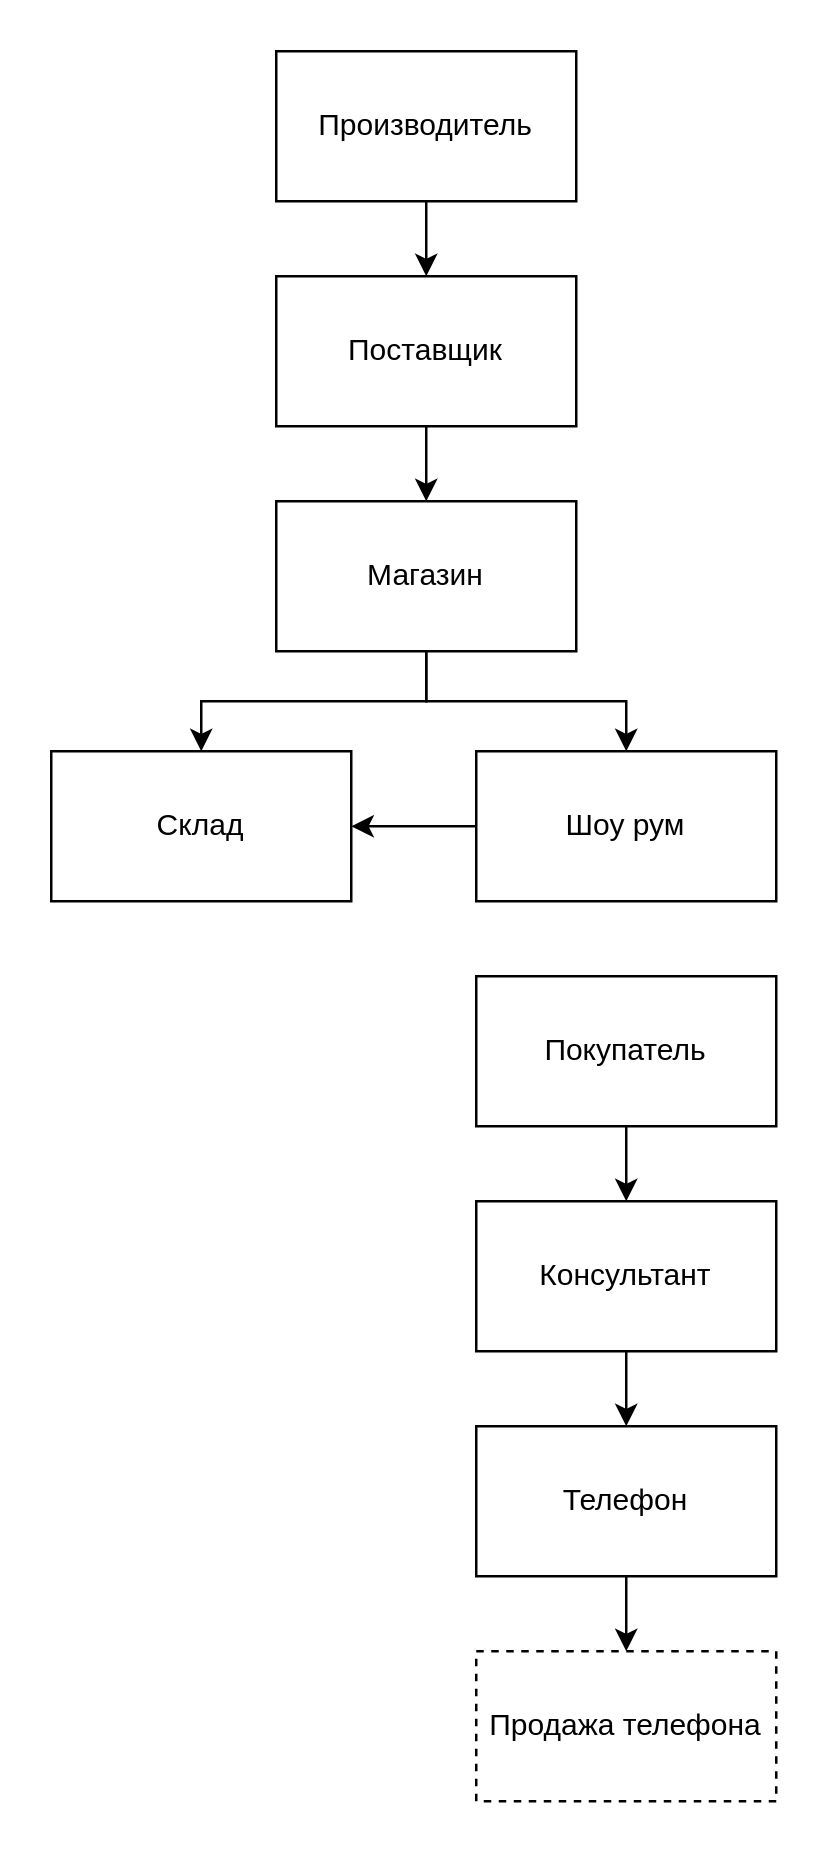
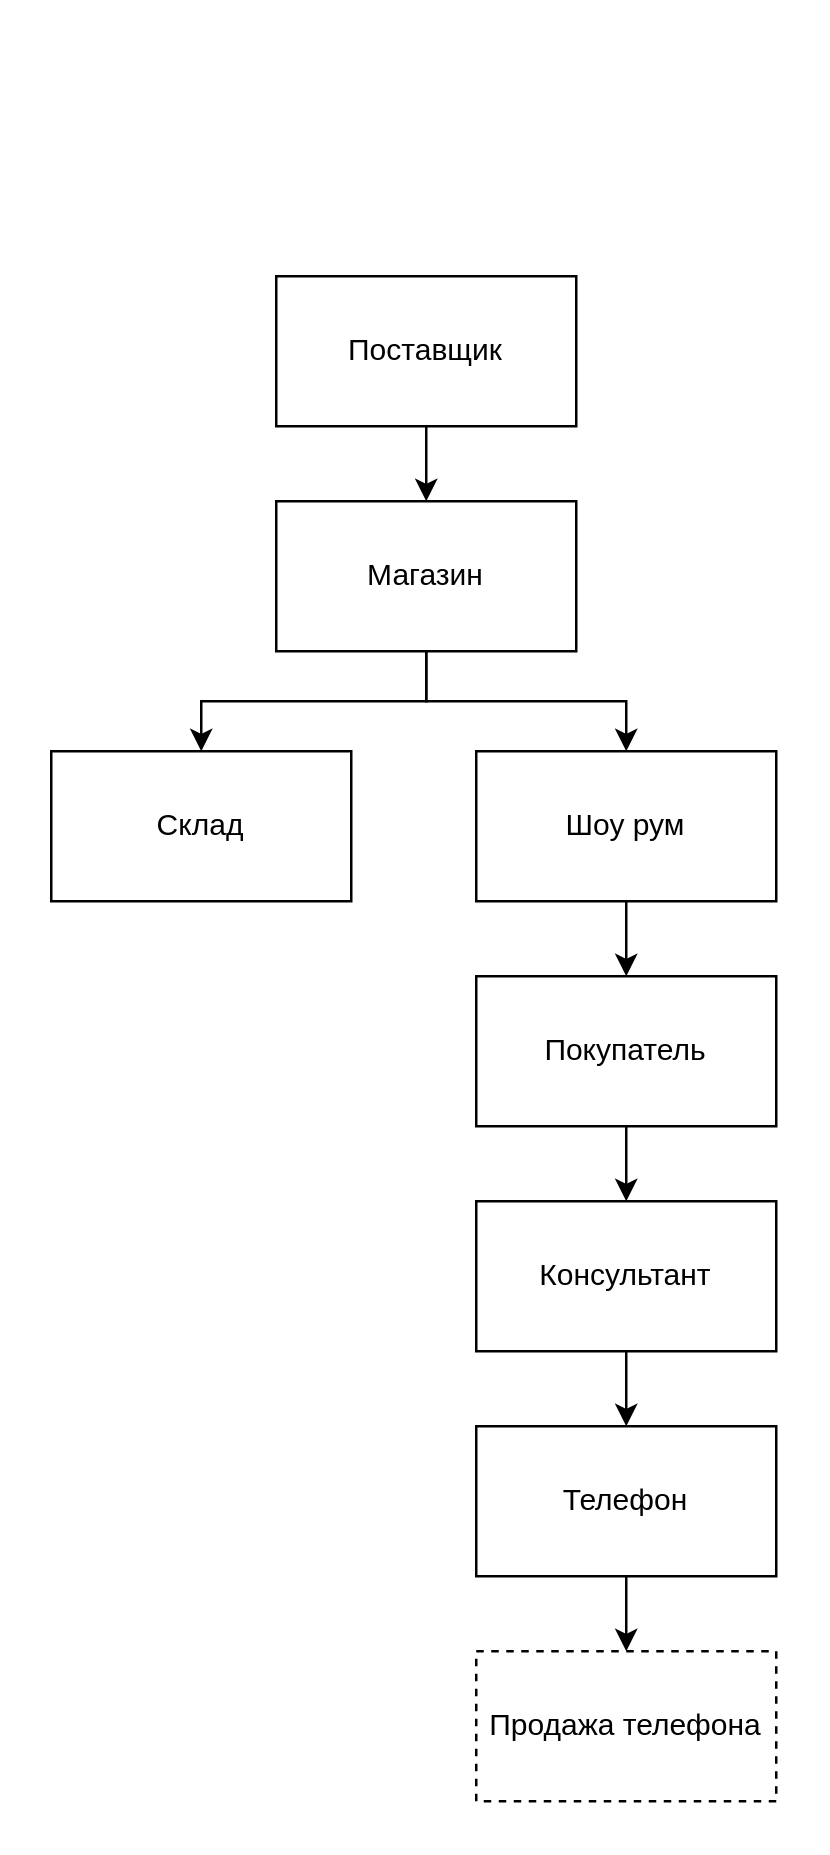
  <mxCell id="0" />
  <mxCell id="1" parent="0" />
- <mxCell id="2" value="" style="edgeStyle=orthogonalEdgeStyle;rounded=0;orthogonalLoop=1;jettySize=auto;html=1;" parent="1" source="3" target="5" edge="1"><mxGeometry relative="1" as="geometry" /></mxCell>
- <mxCell id="3" value="Производитель" style="rounded=0;whiteSpace=wrap;html=1;" parent="1" vertex="1"><mxGeometry x="110" y="20" width="120" height="60" as="geometry" /></mxCell>
  <mxCell id="4" value="" style="edgeStyle=orthogonalEdgeStyle;rounded=0;orthogonalLoop=1;jettySize=auto;html=1;" parent="1" source="5" target="8" edge="1"><mxGeometry relative="1" as="geometry" /></mxCell>
  <mxCell id="5" value="Поставщик" style="whiteSpace=wrap;html=1;rounded=0;" parent="1" vertex="1"><mxGeometry x="110" y="110" width="120" height="60" as="geometry" /></mxCell>
  <mxCell id="6" value="" style="edgeStyle=orthogonalEdgeStyle;rounded=0;orthogonalLoop=1;jettySize=auto;html=1;" parent="1" source="8" target="9" edge="1"><mxGeometry relative="1" as="geometry" /></mxCell>
  <mxCell id="7" value="" style="edgeStyle=orthogonalEdgeStyle;rounded=0;orthogonalLoop=1;jettySize=auto;html=1;" parent="1" source="8" target="11" edge="1"><mxGeometry relative="1" as="geometry" /></mxCell>
  <mxCell id="8" value="Магазин" style="whiteSpace=wrap;html=1;rounded=0;" parent="1" vertex="1"><mxGeometry x="110" y="200" width="120" height="60" as="geometry" /></mxCell>
  <mxCell id="9" value="Склад" style="whiteSpace=wrap;html=1;rounded=0;" parent="1" vertex="1"><mxGeometry x="20" y="300" width="120" height="60" as="geometry" /></mxCell>
- <mxCell id="10" value="" style="edgeStyle=orthogonalEdgeStyle;rounded=0;orthogonalLoop=1;jettySize=auto;html=1;" parent="1" source="11" target="9" edge="1"><mxGeometry relative="1" as="geometry" /></mxCell>
+ <mxCell id="10" value="" style="edgeStyle=orthogonalEdgeStyle;rounded=0;orthogonalLoop=1;jettySize=auto;html=1;" parent="1" source="11" target="13" edge="1"><mxGeometry relative="1" as="geometry" /></mxCell>
  <mxCell id="11" value="Шоу рум" style="whiteSpace=wrap;html=1;rounded=0;" parent="1" vertex="1"><mxGeometry x="190" y="300" width="120" height="60" as="geometry" /></mxCell>
  <mxCell id="12" value="" style="edgeStyle=orthogonalEdgeStyle;rounded=0;orthogonalLoop=1;jettySize=auto;html=1;" parent="1" source="13" target="15" edge="1"><mxGeometry relative="1" as="geometry" /></mxCell>
  <mxCell id="13" value="Покупатель" style="whiteSpace=wrap;html=1;rounded=0;" parent="1" vertex="1"><mxGeometry x="190" y="390" width="120" height="60" as="geometry" /></mxCell>
  <mxCell id="14" value="" style="edgeStyle=orthogonalEdgeStyle;rounded=0;orthogonalLoop=1;jettySize=auto;html=1;" parent="1" source="15" target="17" edge="1"><mxGeometry relative="1" as="geometry" /></mxCell>
  <mxCell id="15" value="Консультант" style="whiteSpace=wrap;html=1;rounded=0;" parent="1" vertex="1"><mxGeometry x="190" y="480" width="120" height="60" as="geometry" /></mxCell>
  <mxCell id="16" value="" style="edgeStyle=orthogonalEdgeStyle;rounded=0;orthogonalLoop=1;jettySize=auto;html=1;" parent="1" source="17" target="18" edge="1"><mxGeometry relative="1" as="geometry" /></mxCell>
  <mxCell id="17" value="Телефон" style="whiteSpace=wrap;html=1;rounded=0;" parent="1" vertex="1"><mxGeometry x="190" y="570" width="120" height="60" as="geometry" /></mxCell>
  <mxCell id="18" value="Продажа телефона" style="whiteSpace=wrap;html=1;rounded=0;dashed=1;" parent="1" vertex="1"><mxGeometry x="190" y="660" width="120" height="60" as="geometry" /></mxCell>
